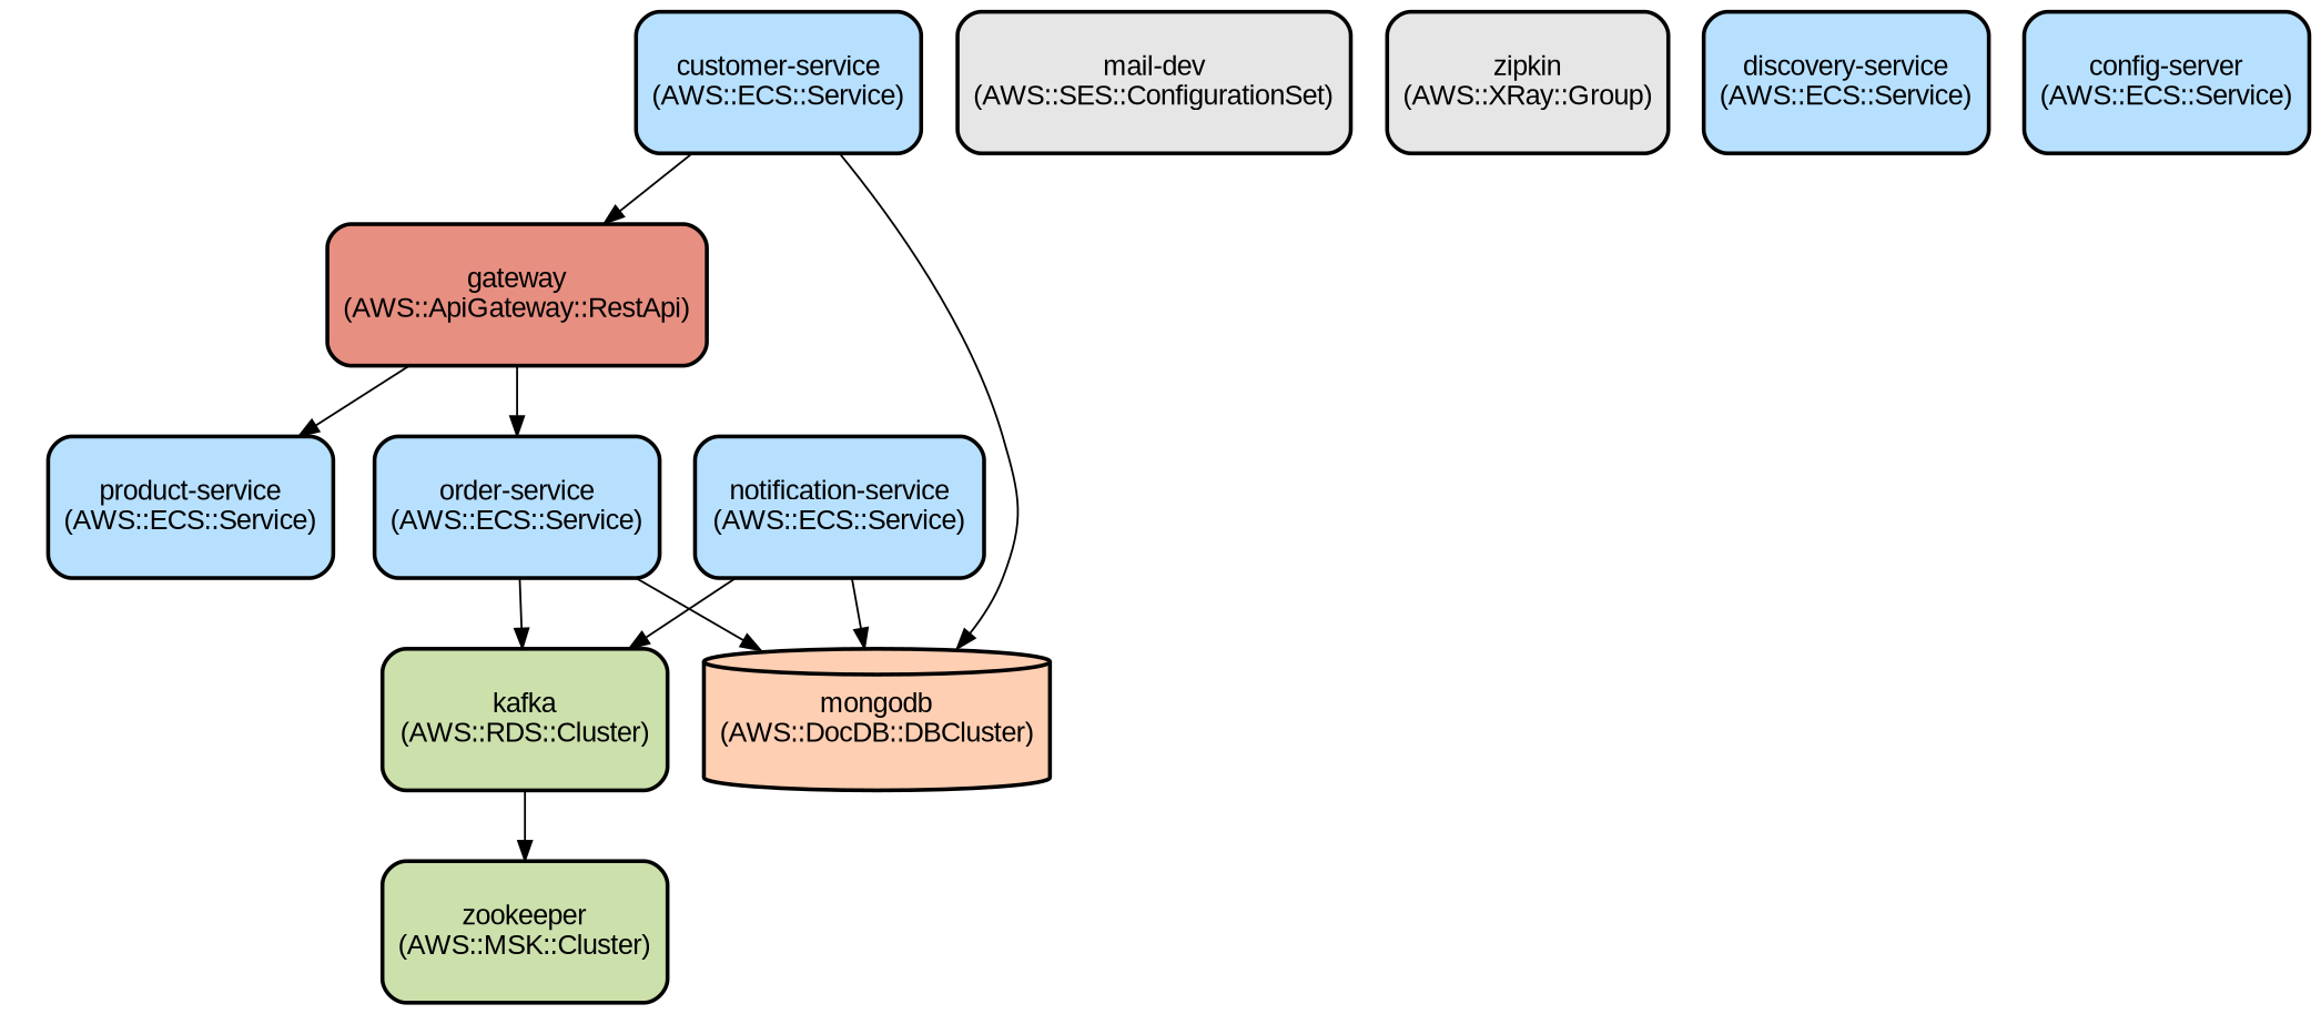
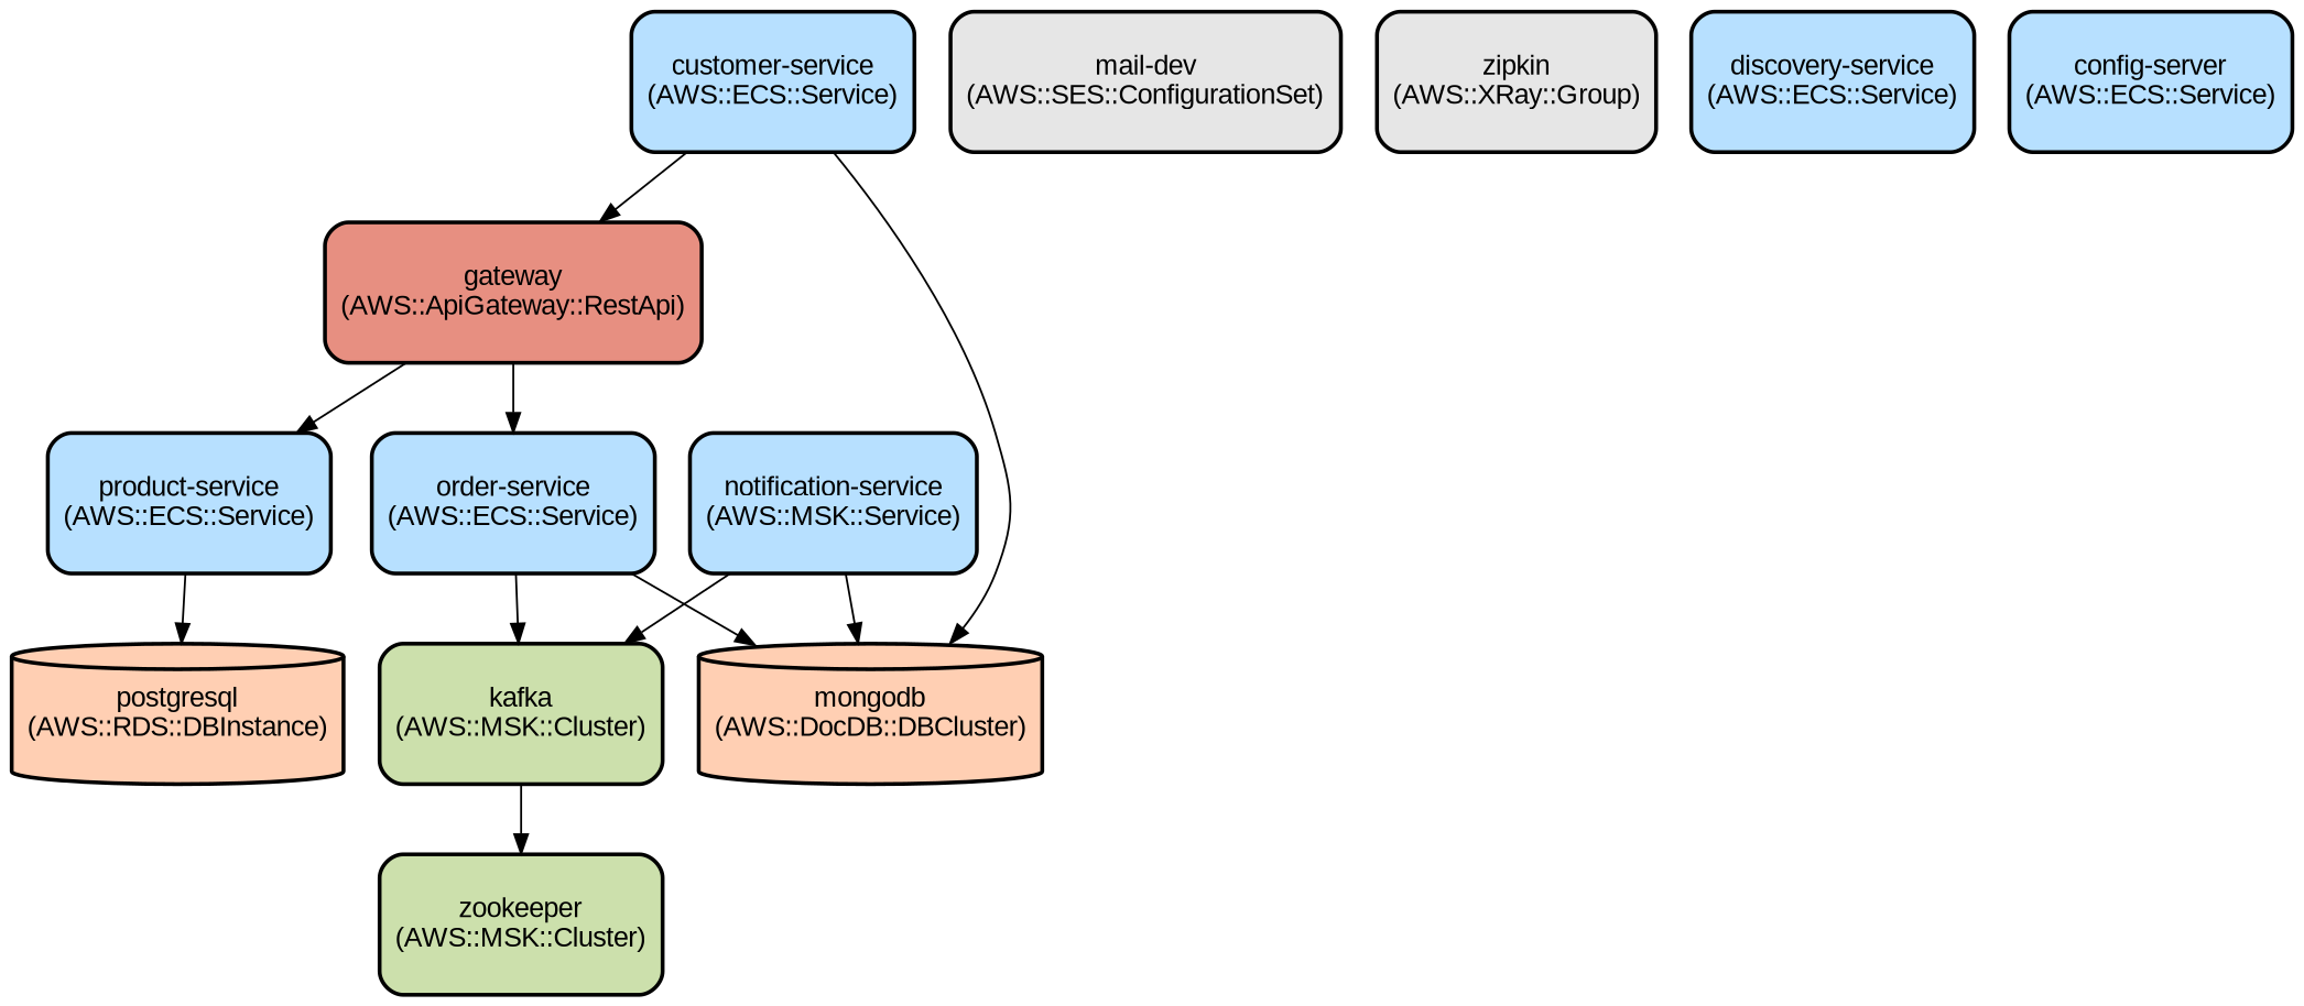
  digraph {
    node [color=black fillcolor="#B7E0FF" fontname=Arial shape=rectangle style="filled,bold,rounded"]
+   n1 [fillcolor="#FFCFB3" height=1 label="postgresql\n(AWS::RDS::DBInstance)" shape=cylinder]
    n2 [fillcolor="#FFCFB3" height=1 label="mongodb\n(AWS::DocDB::DBCluster)" shape=cylinder]
    n3 [fillcolor="#CCE0AC" height=1 label="zookeeper\n(AWS::MSK::Cluster)"]
-   n4 [fillcolor="#CCE0AC" height=1 label="kafka\n(AWS::RDS::Cluster)"]
+   n4 [fillcolor="#CCE0AC" height=1 label="kafka\n(AWS::MSK::Cluster)"]
    n5 [fillcolor="#E6E6E6" height=1 label="mail-dev\n(AWS::SES::ConfigurationSet)"]
    n6 [fillcolor="#E6E6E6" height=1 label="zipkin\n(AWS::XRay::Group)"]
    n7 [height=1 label="discovery-service\n(AWS::ECS::Service)"]
    n8 [height=1 label="config-server\n(AWS::ECS::Service)"]
    n9 [fillcolor="#E78F81" height=1 label="gateway\n(AWS::ApiGateway::RestApi)"]
    n10 [height=1 label="product-service\n(AWS::ECS::Service)"]
    n11 [height=1 label="order-service\n(AWS::ECS::Service)"]
    n12 [height=1 label="customer-service\n(AWS::ECS::Service)"]
-   n13 [height=1 label="notification-service\n(AWS::ECS::Service)"]
+   n13 [height=1 label="notification-service\n(AWS::MSK::Service)"]
    n4 -> n3
    n9 -> n10
    n9 -> n11
+   n10 -> n1
    n11 -> n2
    n11 -> n4
    n12 -> n2
    n12 -> n9
    n13 -> n2
    n13 -> n4
  }
